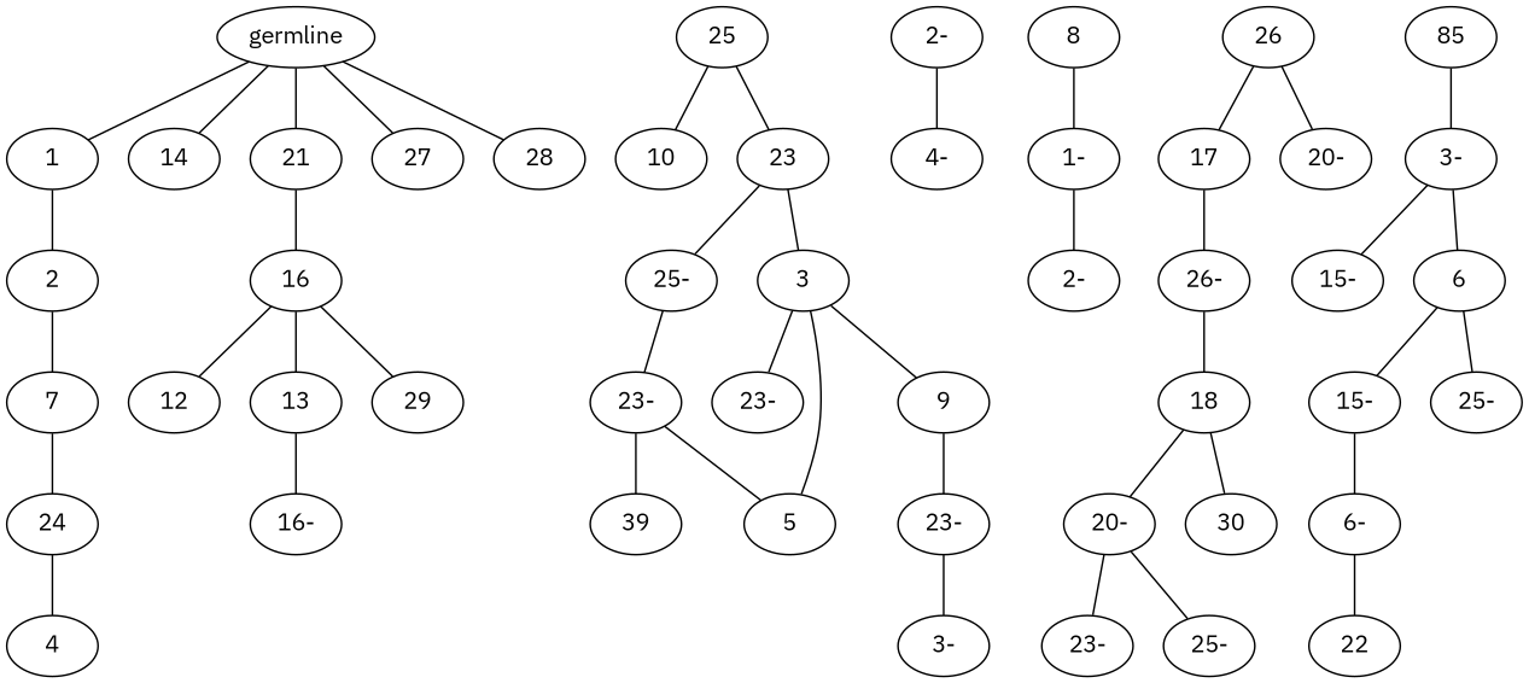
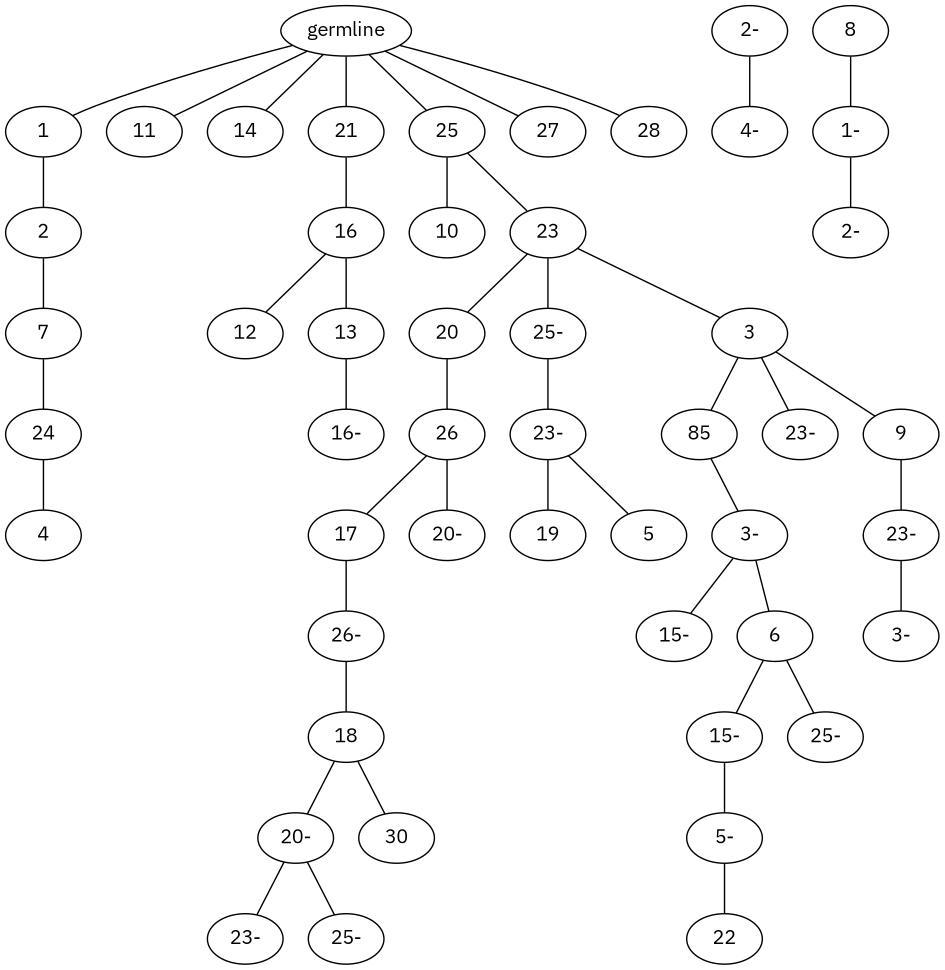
  graph {
    fontname="IBM Plex Sans"
    node [fontname="IBM Plex Sans"]
    edge [fontname="IBM Plex Sans"]
    n1 [label=germline]
    n2 [label=1]
+   n3 [label=11]
    n4 [label=14]
    n5 [label=21]
    n6 [label=25]
    n7 [label=27]
    n8 [label=28]
    n9 [label=2]
    n10 [label=16]
    n11 [label=10]
    n12 [label=23]
    n13 [label=7]
    n14 [label=24]
    n15 [label=4]
    n16 [label="2-"]
    n17 [label="4-"]
    n18 [label=8]
    n19 [label="1-"]
    n20 [label="2-"]
    n21 [label=12]
    n22 [label=13]
-   n23 [label=29]
    n24 [label="16-"]
+   n25 [label=20]
    n26 [label="25-"]
    n27 [label=3]
    n28 [label=26]
    n29 [label="23-"]
    n30 [label=85]
    n31 [label="23-"]
    n32 [label=9]
    n33 [label=17]
    n34 [label="20-"]
    n35 [label="26-"]
    n36 [label=18]
    n37 [label="20-"]
    n38 [label=30]
    n39 [label="23-"]
    n40 [label="25-"]
-   n41 [label=39]
+   n41 [label=19]
    n42 [label=5]
    n43 [label="3-"]
    n44 [label="23-"]
    n45 [label="15-"]
    n46 [label=6]
    n47 [label="15-"]
    n48 [label="25-"]
-   n49 [label="6-"]
+   n49 [label="5-"]
    n50 [label=22]
    n51 [label="3-"]
    n1 -- n2
+   n1 -- n3
    n1 -- n4
    n1 -- n5
+   n1 -- n6
    n1 -- n7
    n1 -- n8
    n2 -- n9
    n5 -- n10
    n6 -- n11
    n6 -- n12
    n9 -- n13
    n10 -- n21
    n10 -- n22
-   n10 -- n23
+   n12 -- n25
    n12 -- n26
    n12 -- n27
    n13 -- n14
    n14 -- n15
    n16 -- n17
    n18 -- n19
    n19 -- n20
    n22 -- n24
+   n25 -- n28
    n26 -- n29
-   n27 -- n42
+   n27 -- n30
    n27 -- n31
    n27 -- n32
    n28 -- n33
    n28 -- n34
    n29 -- n41
    n29 -- n42
    n30 -- n43
    n32 -- n44
    n33 -- n35
    n35 -- n36
    n36 -- n37
    n36 -- n38
    n37 -- n39
    n37 -- n40
    n43 -- n45
    n43 -- n46
    n44 -- n51
    n46 -- n47
    n46 -- n48
    n47 -- n49
    n49 -- n50
  }
